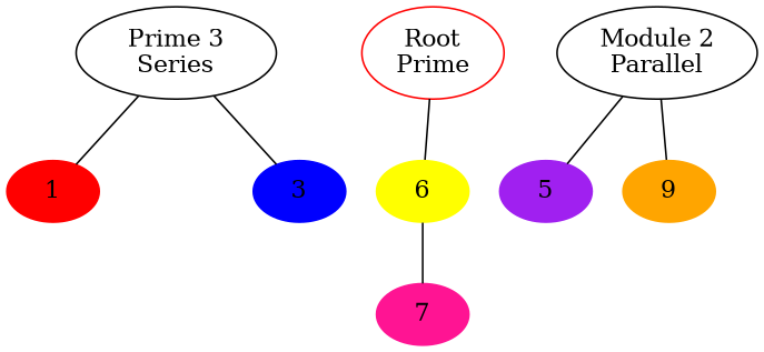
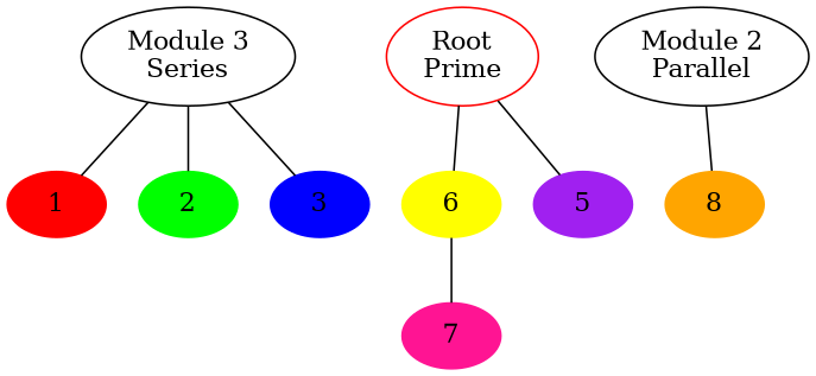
  graph {
    node [style=filled]
    1 [color=red]
+   2 [color=green]
    3 [color=blue]
    5 [color=purple]
    6 [color=yellow]
    7 [color=deeppink]
-   8 [color=orange label=9]
+   8 [color=orange]
    n8 [color=red label="Root\nPrime" style=""]
    n9 [label="Module 2\nParallel" style=""]
-   n10 [label="Prime 3\nSeries" style=""]
+   n10 [label="Module 3\nSeries" style=""]
    subgraph sub_1 {
      1
+     2
      3
      5
      6
      7
      8
    }
    6 -- 7
-   n9 -- 5
+   n8 -- 5
    n8 -- 6
    n9 -- 8
    n10 -- 1
+   n10 -- 2
    n10 -- 3
  }
